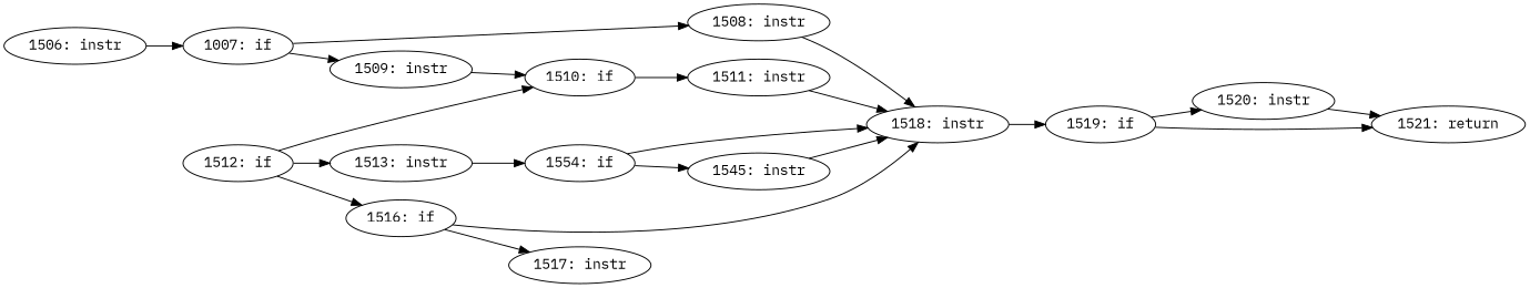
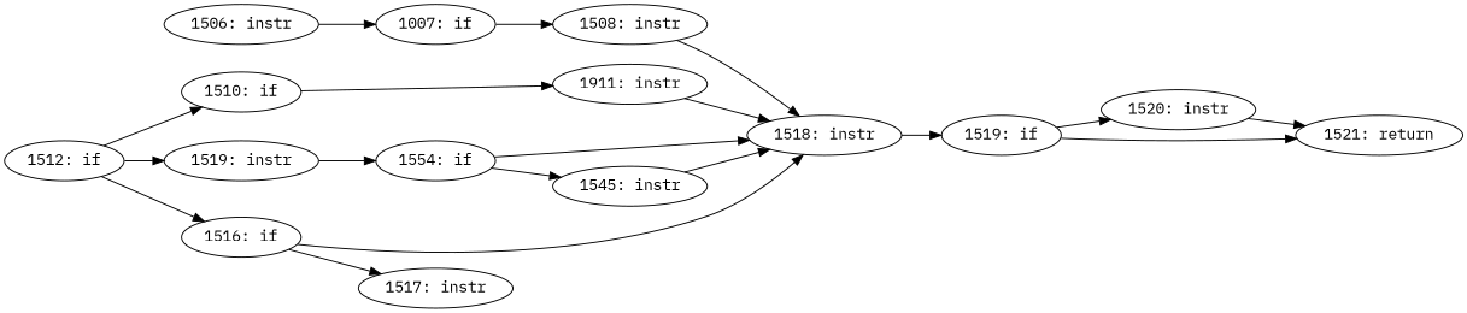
  digraph {
    fontname="IBM Plex Mono"
    rankdir=LR
    node [fontname="IBM Plex Mono"]
    edge [fontname="IBM Plex Mono"]
    n1 [label="1506: instr"]
    n2 [label="1007: if"]
    n3 [label="1508: instr"]
-   n4 [label="1509: instr"]
    n5 [label="1518: instr"]
    n6 [label="1510: if"]
    n7 [label="1519: if"]
-   n8 [label="1511: instr"]
+   n8 [label="1911: instr"]
    n9 [label="1520: instr"]
    n10 [label="1521: return"]
    n11 [label="1512: if"]
-   n12 [label="1513: instr"]
+   n12 [label="1519: instr"]
    n13 [label="1516: if"]
    n14 [label="1554: if"]
    n15 [label="1517: instr"]
    n16 [label="1545: instr"]
    n1 -> n2
    n2 -> n3
-   n2 -> n4
    n3 -> n5
-   n4 -> n6
    n5 -> n7
    n6 -> n8
    n7 -> n9
    n7 -> n10
    n8 -> n5
    n9 -> n10
    n11 -> n6
    n11 -> n12
    n11 -> n13
    n12 -> n14
    n13 -> n5
    n13 -> n15
    n14 -> n5
    n14 -> n16
    n16 -> n5
  }
